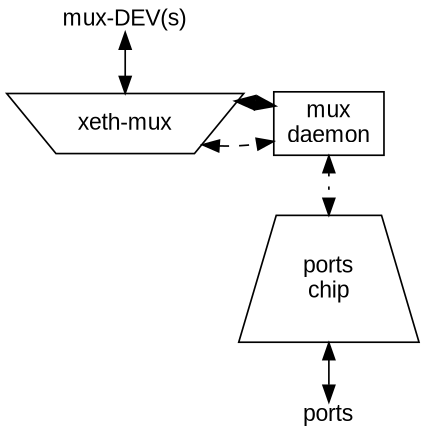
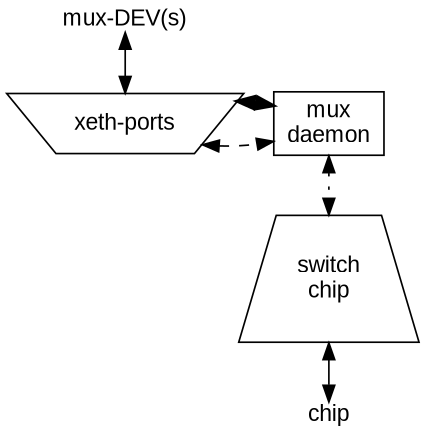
  digraph {
    fontname="Liberation Sans"
    node [fontname="Liberation Sans" shape=plain]
    edge [dir=both fontname="Liberation Sans" style=solid]
    n1 [label="mux\ndaemon" shape=box]
-   n2 [label="xeth-mux" shape=invtrapezium]
-   n3 [label="ports\nchip" shape=trapezium]
-   n4 [label=ports]
+   n2 [label="xeth-ports" shape=invtrapezium]
+   n3 [label="switch\nchip" shape=trapezium]
+   n4 [label=chip]
    n5 [label="mux-DEV(s)"]
    subgraph sub_1 {
      rank=same
      rankdir=LR
      n1
      n2
    }
    n1 -> n3 [style=dotted]
    n2 -> n1 [style=dashed]
    n2 -> n1 [style=bold]
    n3 -> n4
    n5 -> n2
  }
